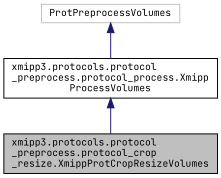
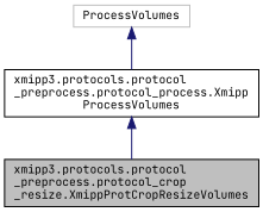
  digraph {
    fontname="JetBrains Mono"
    node [color=black fillcolor=white fontname="JetBrains Mono" fontsize=10 shape=record style=filled]
    edge [color=midnightblue dir=back fontname="JetBrains Mono" fontsize=10 labelfontname=Helvetica labelfontsize=10 style=solid]
    n1 [fillcolor=grey75 fontcolor=black height=0.2 label="xmipp3.protocols.protocol\l_preprocess.protocol_crop\l_resize.XmippProtCropResizeVolumes" width=0.4]
    n2 [height=0.2 label="xmipp3.protocols.protocol\l_preprocess.protocol_process.Xmipp\lProcessVolumes" width=0.4]
-   n3 [color=grey75 height=0.2 label=ProtPreprocessVolumes width=0.4]
+   n3 [color=grey75 height=0.2 label=ProcessVolumes width=0.4]
    n2 -> n1
    n3 -> n2
  }
